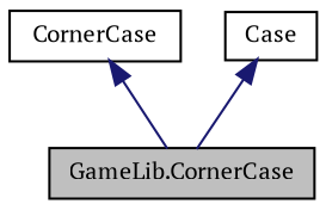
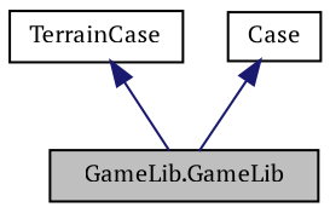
  digraph {
    fontname="PT Serif"
    node [color=black fillcolor=white fontname="PT Serif" fontsize=10 shape=record style=filled]
    edge [color=midnightblue dir=back fontname="PT Serif" fontsize=10 labelfontname=Helvetica labelfontsize=10 style=solid]
-   n1 [fillcolor=grey75 fontcolor=black height=0.2 label="GameLib.CornerCase" width=0.4]
-   n2 [height=0.2 label=CornerCase width=0.4]
+   n1 [fillcolor=grey75 fontcolor=black height=0.2 label="GameLib.GameLib" width=0.4]
+   n2 [height=0.2 label=TerrainCase width=0.4]
    n3 [height=0.2 label=Case width=0.4]
    n2 -> n1
    n3 -> n1
  }
